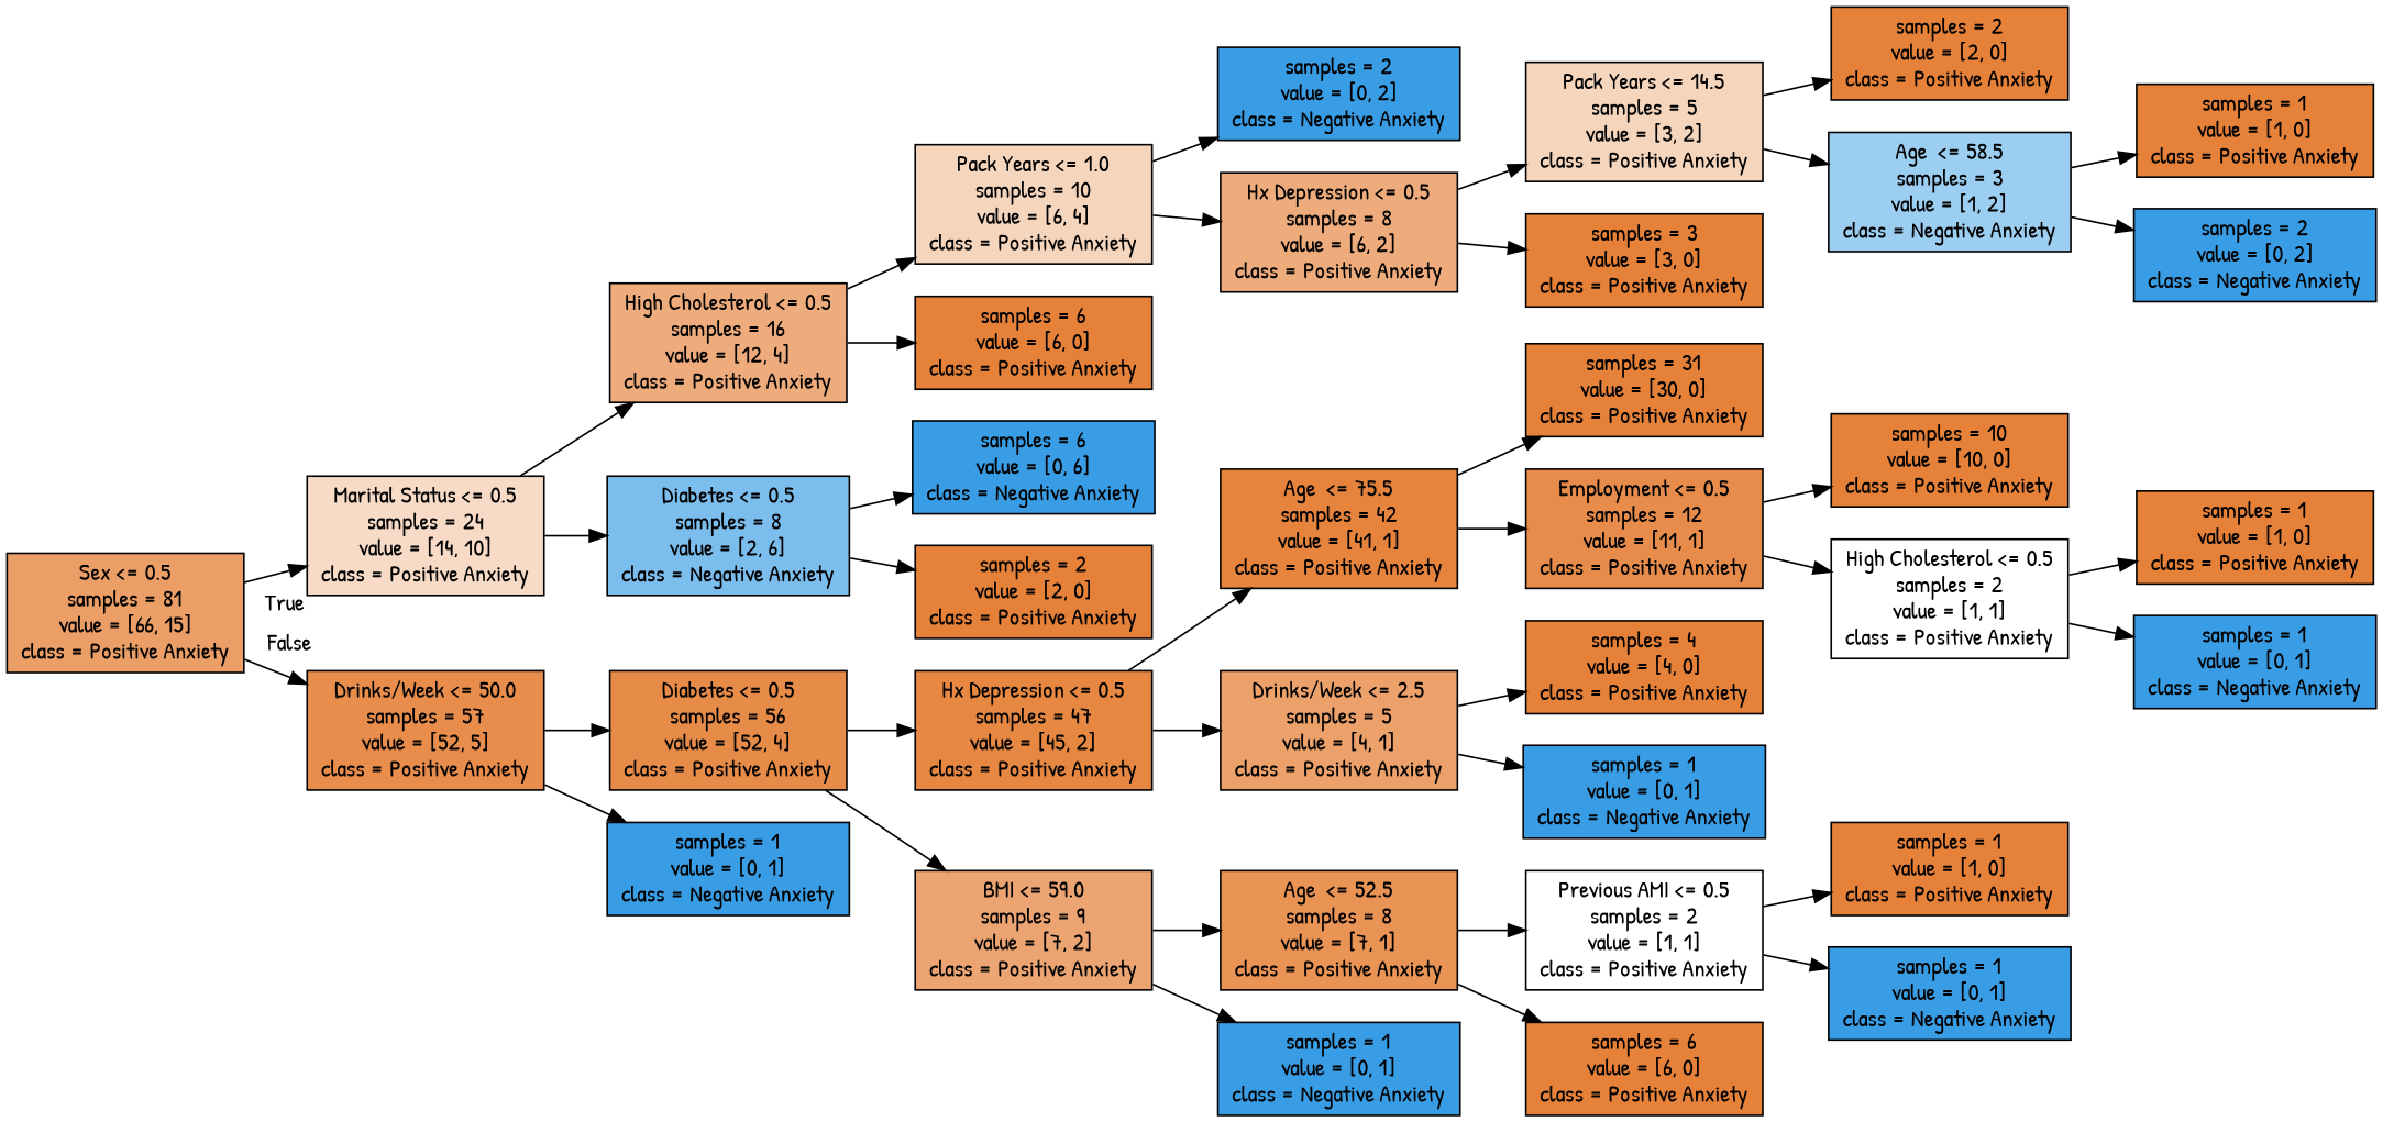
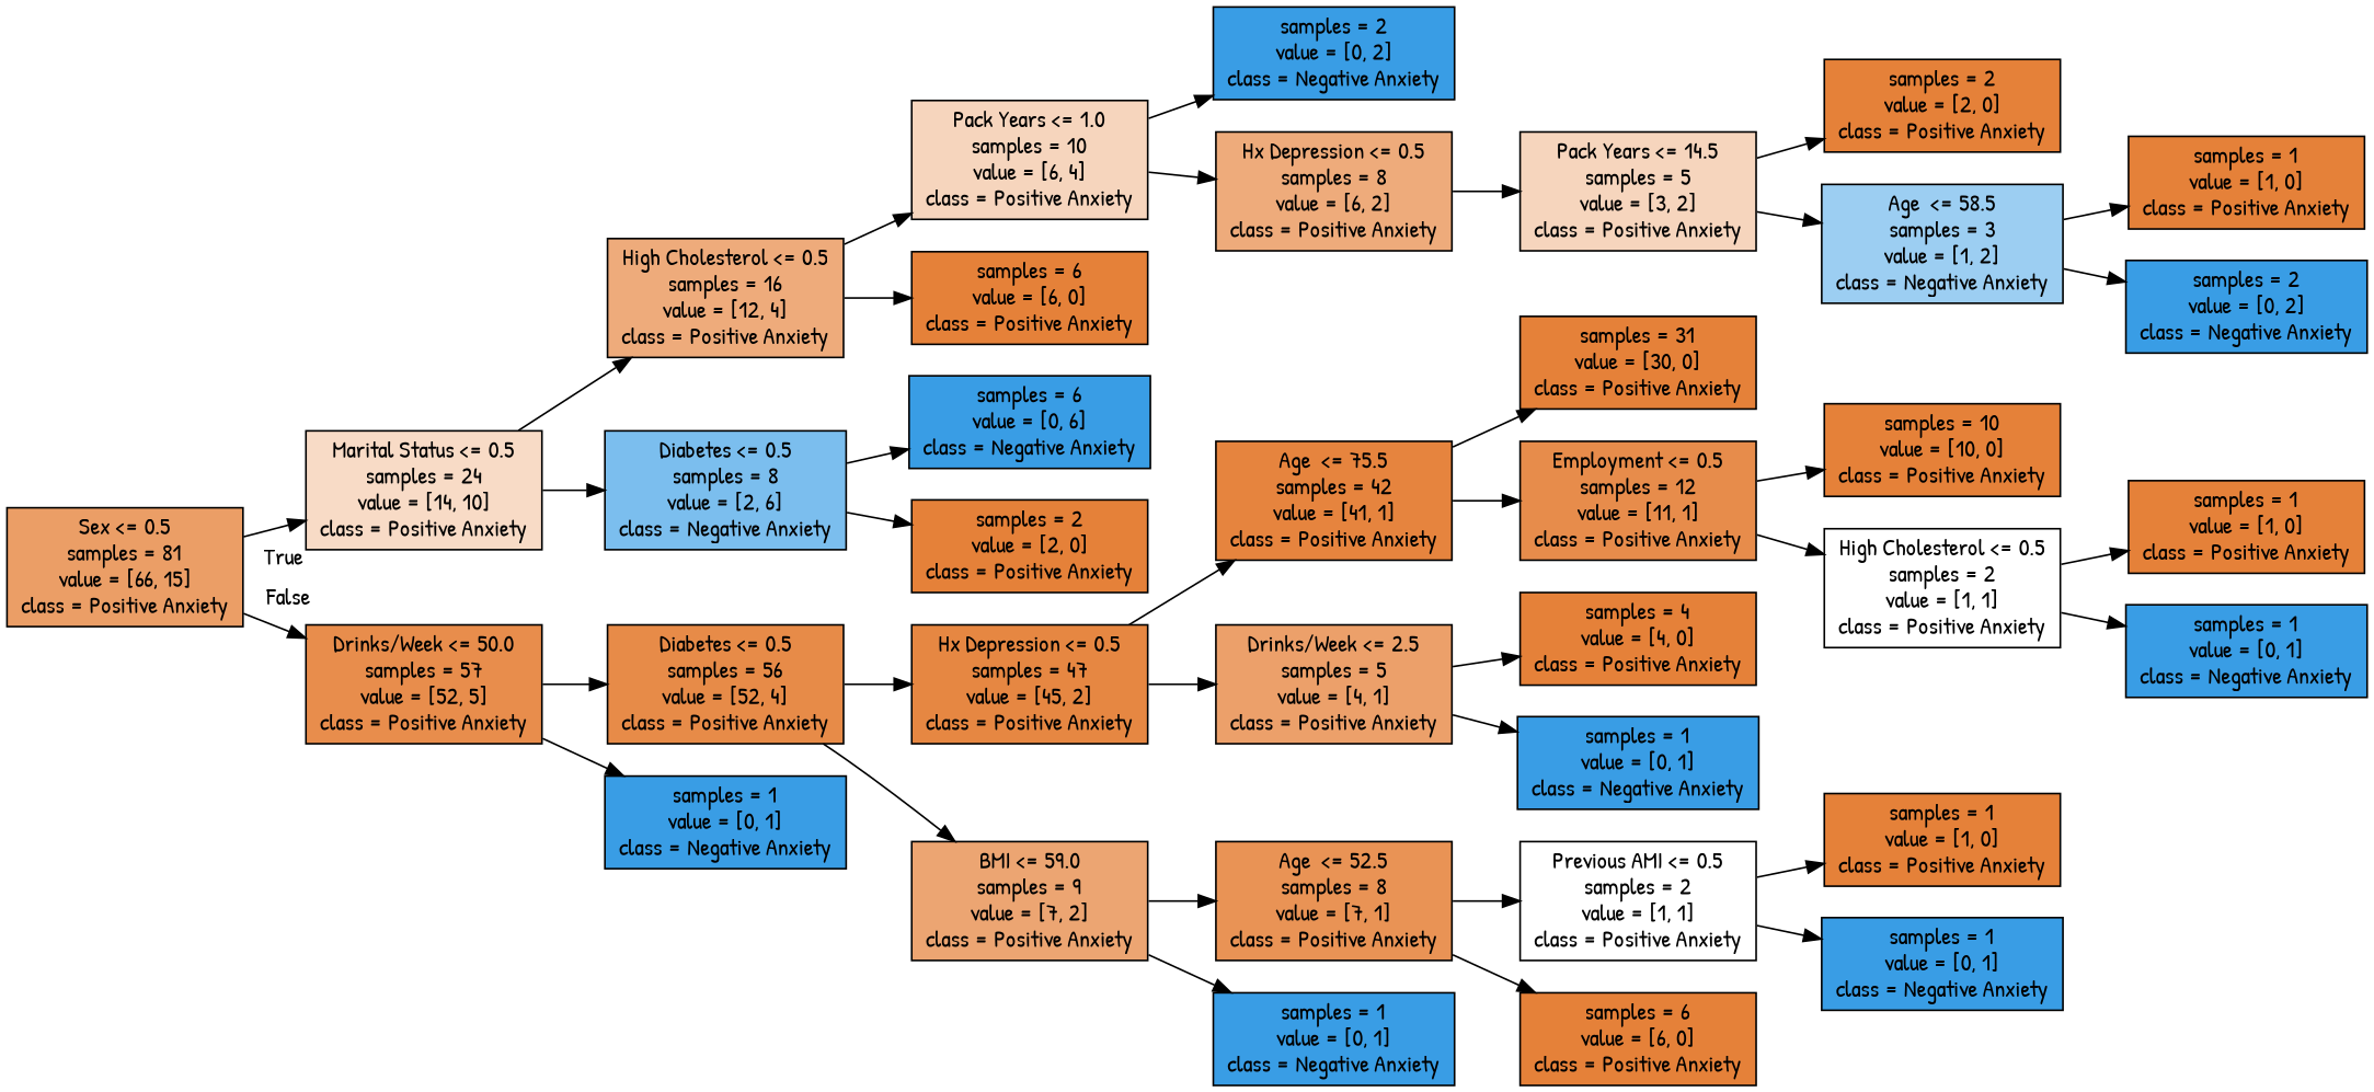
  digraph {
    fontname="Patrick Hand"
    rankdir=LR
    node [color=black fillcolor="#e58139" fontname="Patrick Hand" shape=box style=filled]
    edge [fontname="Patrick Hand"]
    n1 [fillcolor="#eb9e66" label="Sex <= 0.5\nsamples = 81\nvalue = [66, 15]\nclass = Positive Anxiety"]
    n2 [fillcolor="#f8dbc6" label="Marital Status <= 0.5\nsamples = 24\nvalue = [14, 10]\nclass = Positive Anxiety"]
    n3 [fillcolor="#e88d4c" label="Drinks/Week <= 50.0\nsamples = 57\nvalue = [52, 5]\nclass = Positive Anxiety"]
    n4 [fillcolor="#eeab7b" label="High Cholesterol <= 0.5\nsamples = 16\nvalue = [12, 4]\nclass = Positive Anxiety"]
    n5 [fillcolor="#7bbeee" label="Diabetes <= 0.5\nsamples = 8\nvalue = [2, 6]\nclass = Negative Anxiety"]
    n6 [fillcolor="#e78b48" label="Diabetes <= 0.5\nsamples = 56\nvalue = [52, 4]\nclass = Positive Anxiety"]
    n7 [fillcolor="#399de5" label="samples = 1\nvalue = [0, 1]\nclass = Negative Anxiety"]
    n8 [fillcolor="#f6d5bd" label="Pack Years <= 1.0\nsamples = 10\nvalue = [6, 4]\nclass = Positive Anxiety"]
    n9 [label="samples = 6\nvalue = [6, 0]\nclass = Positive Anxiety"]
    n10 [fillcolor="#399de5" label="samples = 6\nvalue = [0, 6]\nclass = Negative Anxiety"]
    n11 [label="samples = 2\nvalue = [2, 0]\nclass = Positive Anxiety"]
    n12 [fillcolor="#399de5" label="samples = 2\nvalue = [0, 2]\nclass = Negative Anxiety"]
    n13 [fillcolor="#eeab7b" label="Hx Depression <= 0.5\nsamples = 8\nvalue = [6, 2]\nclass = Positive Anxiety"]
    n14 [fillcolor="#f6d5bd" label="Pack Years <= 14.5\nsamples = 5\nvalue = [3, 2]\nclass = Positive Anxiety"]
-   n15 [label="samples = 3\nvalue = [3, 0]\nclass = Positive Anxiety"]
    n16 [label="samples = 2\nvalue = [2, 0]\nclass = Positive Anxiety"]
    n17 [fillcolor="#9ccef2" label="Age  <= 58.5\nsamples = 3\nvalue = [1, 2]\nclass = Negative Anxiety"]
    n18 [label="samples = 1\nvalue = [1, 0]\nclass = Positive Anxiety"]
    n19 [fillcolor="#399de5" label="samples = 2\nvalue = [0, 2]\nclass = Negative Anxiety"]
    n20 [fillcolor="#e68742" label="Hx Depression <= 0.5\nsamples = 47\nvalue = [45, 2]\nclass = Positive Anxiety"]
    n21 [fillcolor="#eca572" label="BMI <= 59.0\nsamples = 9\nvalue = [7, 2]\nclass = Positive Anxiety"]
    n22 [fillcolor="#e6843e" label="Age  <= 75.5\nsamples = 42\nvalue = [41, 1]\nclass = Positive Anxiety"]
    n23 [fillcolor="#eca06a" label="Drinks/Week <= 2.5\nsamples = 5\nvalue = [4, 1]\nclass = Positive Anxiety"]
    n24 [fillcolor="#e99355" label="Age  <= 52.5\nsamples = 8\nvalue = [7, 1]\nclass = Positive Anxiety"]
    n25 [fillcolor="#399de5" label="samples = 1\nvalue = [0, 1]\nclass = Negative Anxiety"]
    n26 [label="samples = 31\nvalue = [30, 0]\nclass = Positive Anxiety"]
    n27 [fillcolor="#e78c4b" label="Employment <= 0.5\nsamples = 12\nvalue = [11, 1]\nclass = Positive Anxiety"]
    n28 [label="samples = 4\nvalue = [4, 0]\nclass = Positive Anxiety"]
    n29 [fillcolor="#399de5" label="samples = 1\nvalue = [0, 1]\nclass = Negative Anxiety"]
    n30 [label="samples = 10\nvalue = [10, 0]\nclass = Positive Anxiety"]
    n31 [fillcolor="#ffffff" label="High Cholesterol <= 0.5\nsamples = 2\nvalue = [1, 1]\nclass = Positive Anxiety"]
    n32 [label="samples = 1\nvalue = [1, 0]\nclass = Positive Anxiety"]
    n33 [fillcolor="#399de5" label="samples = 1\nvalue = [0, 1]\nclass = Negative Anxiety"]
    n34 [fillcolor="#ffffff" label="Previous AMI <= 0.5\nsamples = 2\nvalue = [1, 1]\nclass = Positive Anxiety"]
    n35 [label="samples = 6\nvalue = [6, 0]\nclass = Positive Anxiety"]
    n36 [label="samples = 1\nvalue = [1, 0]\nclass = Positive Anxiety"]
    n37 [fillcolor="#399de5" label="samples = 1\nvalue = [0, 1]\nclass = Negative Anxiety"]
    n1 -> n2 [headlabel=True labelangle=45 labeldistance=2.5]
    n1 -> n3 [headlabel=False labelangle=-45 labeldistance=2.5]
    n2 -> n4
    n2 -> n5
    n3 -> n6
    n3 -> n7
    n4 -> n8
    n4 -> n9
    n5 -> n10
    n5 -> n11
    n6 -> n20
    n6 -> n21
    n8 -> n12
    n8 -> n13
    n13 -> n14
-   n13 -> n15
    n14 -> n16
    n14 -> n17
    n17 -> n18
    n17 -> n19
    n20 -> n22
    n20 -> n23
    n21 -> n24
    n21 -> n25
    n22 -> n26
    n22 -> n27
    n23 -> n28
    n23 -> n29
    n24 -> n34
    n24 -> n35
    n27 -> n30
    n27 -> n31
    n31 -> n32
    n31 -> n33
    n34 -> n36
    n34 -> n37
  }
